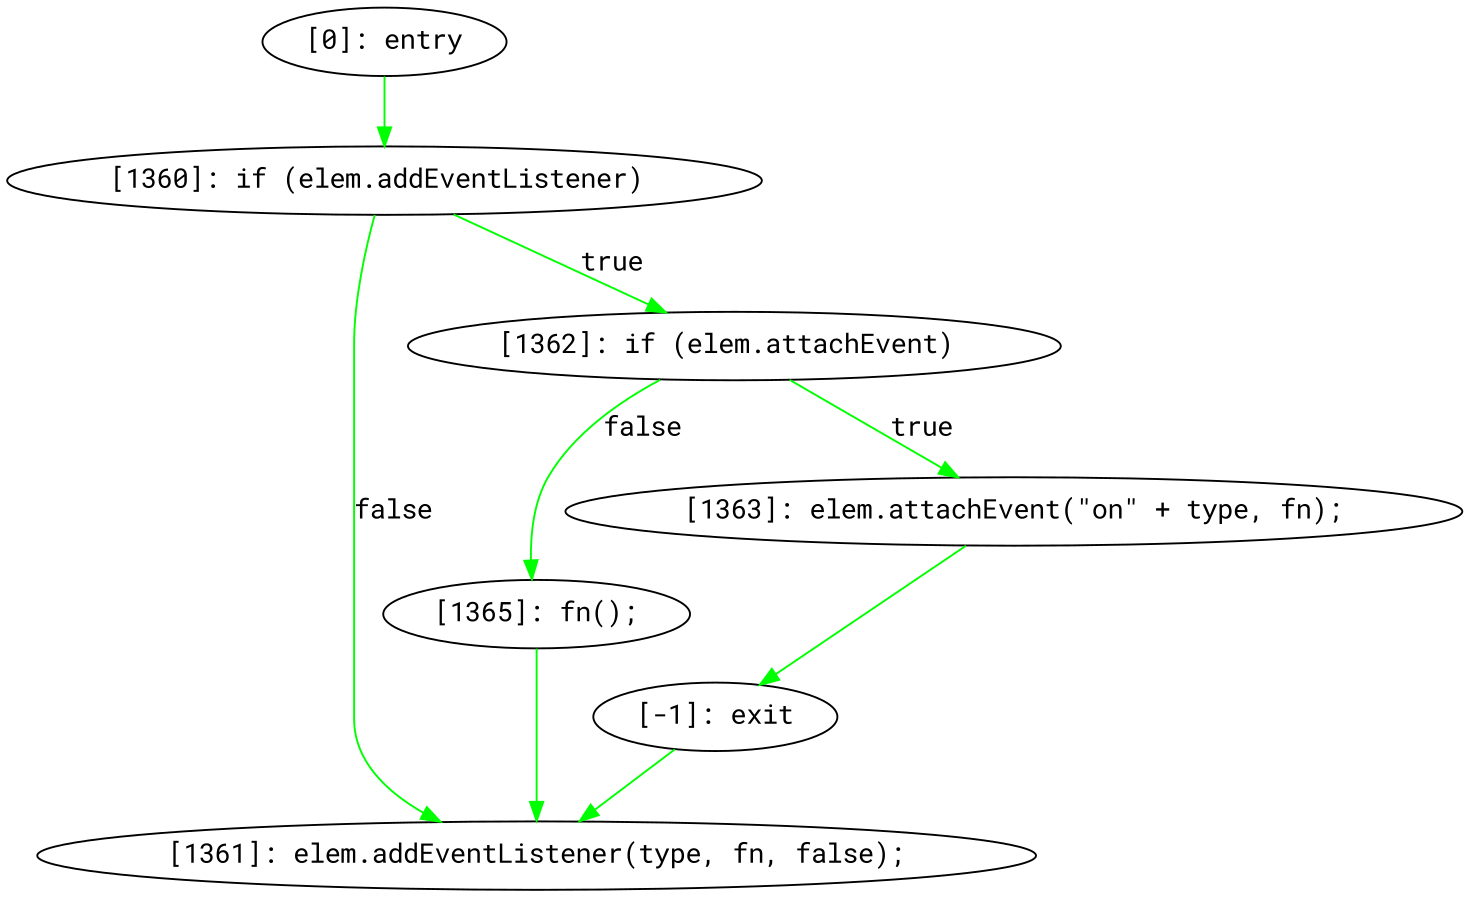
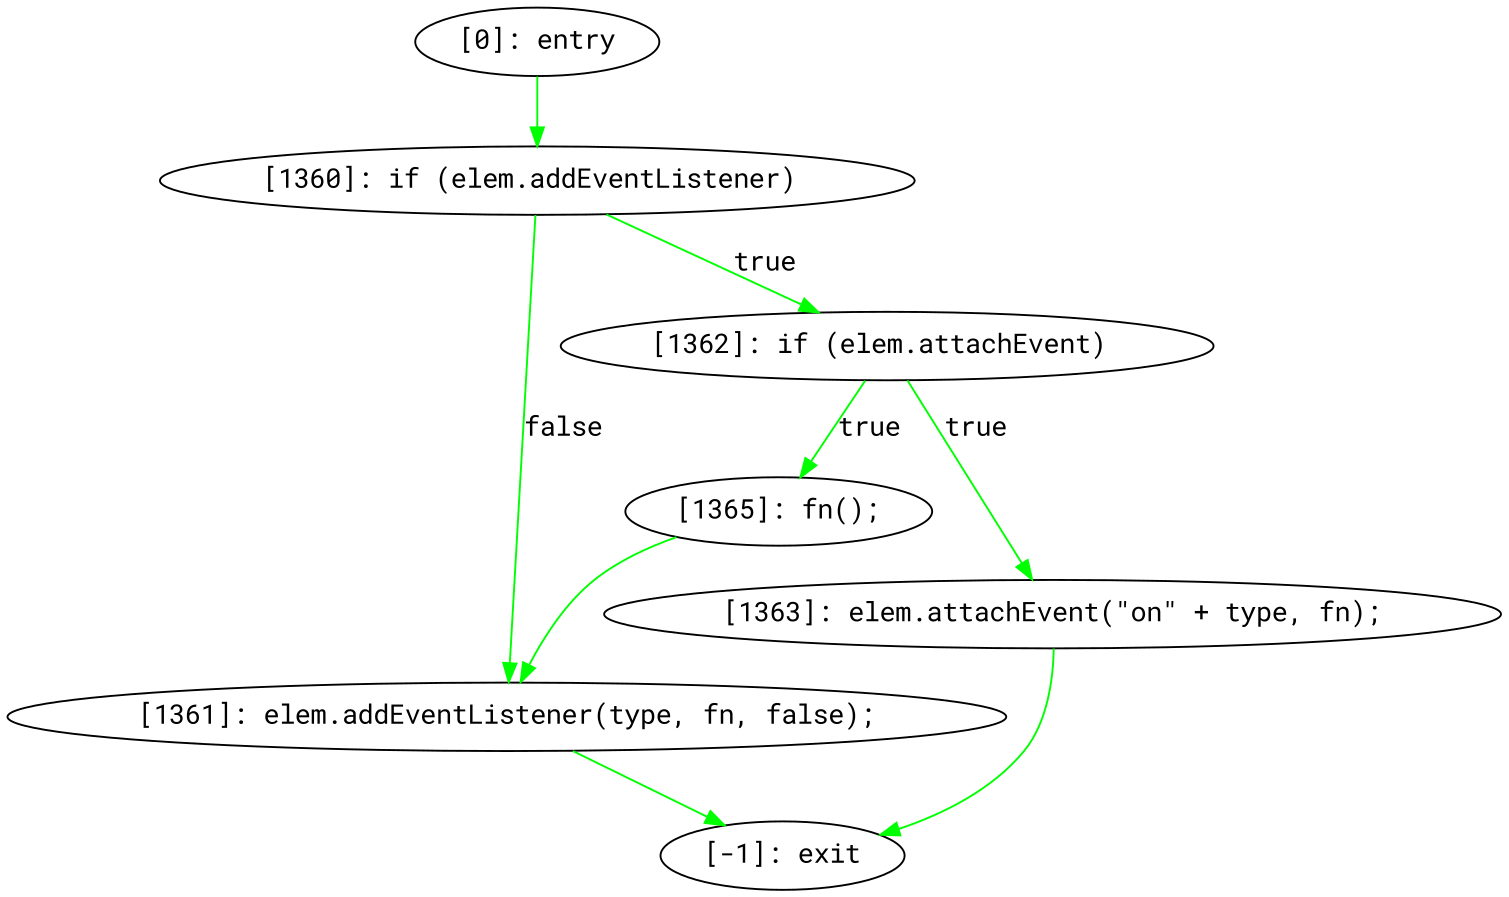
  digraph {
    fontname="Roboto Mono"
    node [fontname="Roboto Mono"]
    edge [color=green fontname="Roboto Mono"]
    n1 [label="[1365]: fn();\n"]
    n2 [label="[1361]: elem.addEventListener(type, fn, false);\n"]
    n3 [label="[-1]: exit"]
    n4 [label="[1363]: elem.attachEvent(\"on\" + type, fn);\n"]
    n5 [label="[0]: entry"]
    n6 [label="[1360]: if (elem.addEventListener) "]
    n7 [label="[1362]: if (elem.attachEvent) "]
    n1 -> n2
-   n3 -> n2
+   n2 -> n3
    n4 -> n3
    n5 -> n6
    n6 -> n2 [label=false]
    n6 -> n7 [label=true]
-   n7 -> n1 [label=false]
+   n7 -> n1 [label=true]
    n7 -> n4 [label=true]
  }
